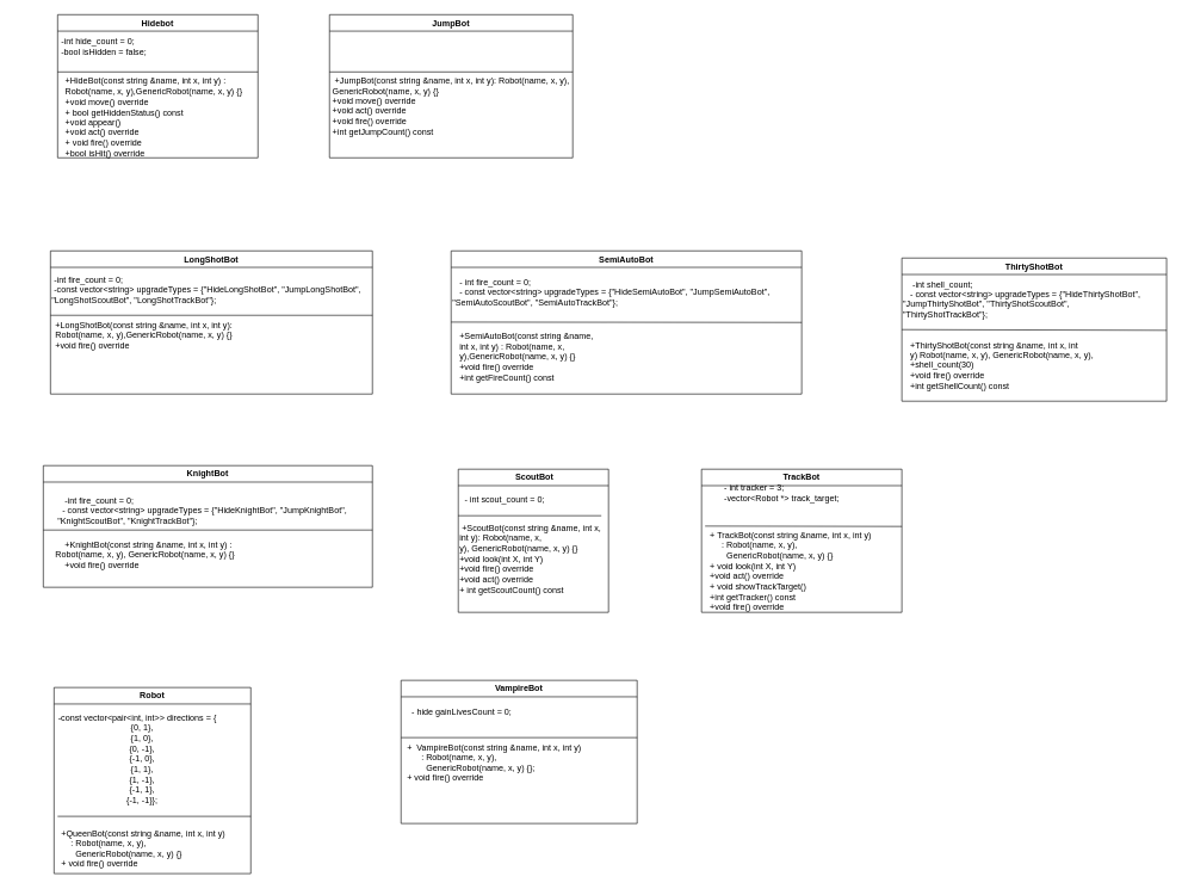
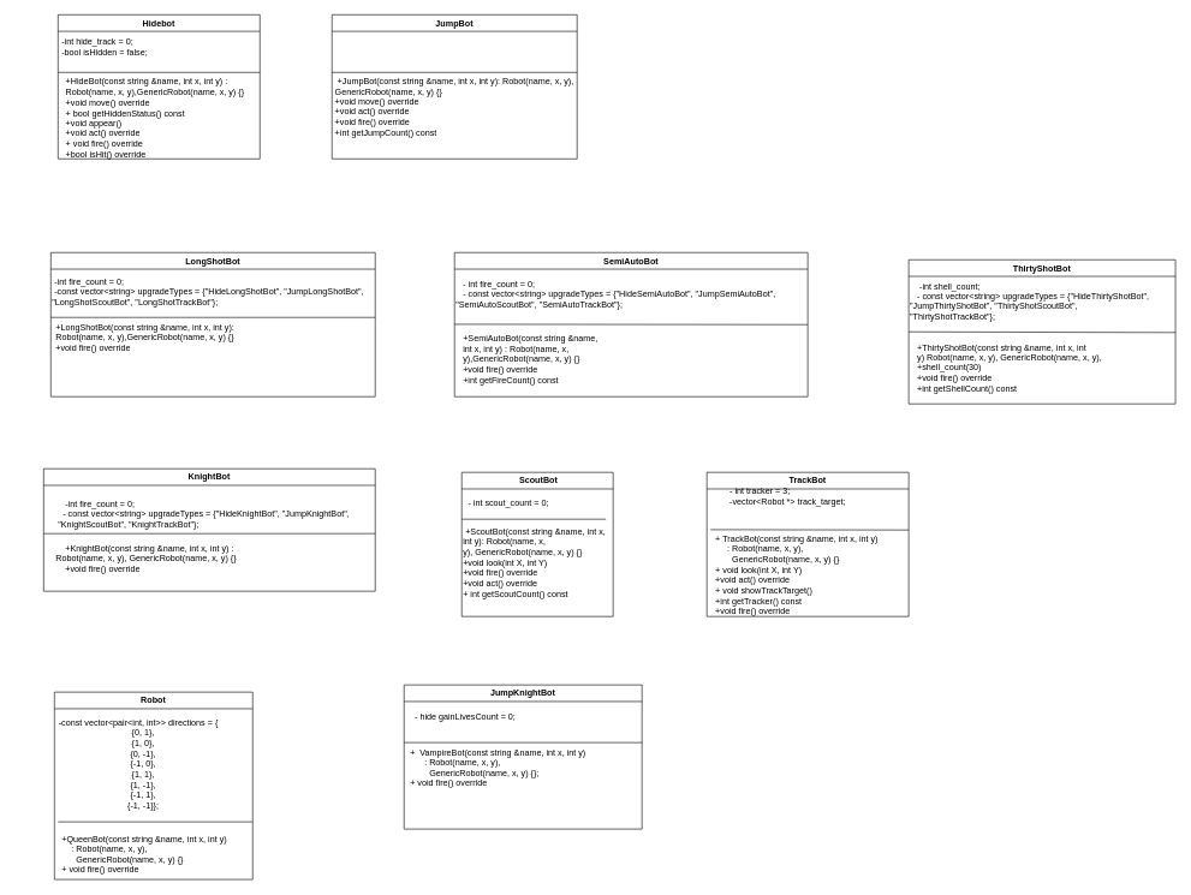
  <mxCell id="0" />
  <mxCell id="1" parent="0" />
  <mxCell id="2" value="Hidebot" style="swimlane;whiteSpace=wrap;html=1;" vertex="1" parent="1"><mxGeometry x="80" y="20" width="280" height="200" as="geometry" /></mxCell>
- <mxCell id="3" value="&lt;div&gt;&amp;nbsp; &amp;nbsp; -int hide_count = 0;&lt;/div&gt;&lt;div&gt;&amp;nbsp; &amp;nbsp; -bool isHidden = false;&lt;/div&gt;" style="text;html=1;align=left;verticalAlign=middle;whiteSpace=wrap;rounded=0;" vertex="1" parent="2"><mxGeometry x="-10" y="30" width="170" height="30" as="geometry" /></mxCell>
+ <mxCell id="3" value="&lt;div&gt;&amp;nbsp; &amp;nbsp; -int hide_track = 0;&lt;/div&gt;&lt;div&gt;&amp;nbsp; &amp;nbsp; -bool isHidden = false;&lt;/div&gt;" style="text;html=1;align=left;verticalAlign=middle;whiteSpace=wrap;rounded=0;" vertex="1" parent="2"><mxGeometry x="-10" y="30" width="170" height="30" as="geometry" /></mxCell>
  <mxCell id="4" value="&lt;div style=&quot;text-align: left;&quot;&gt;+HideBot(const string &amp;amp;name, int x, int y)&lt;span style=&quot;background-color: transparent; color: light-dark(rgb(0, 0, 0), rgb(255, 255, 255));&quot;&gt;&amp;nbsp;: Robot(name, x, y),&lt;/span&gt;&lt;span style=&quot;background-color: transparent; color: light-dark(rgb(0, 0, 0), rgb(255, 255, 255));&quot;&gt;GenericRobot(name, x, y) {}&lt;/span&gt;&lt;/div&gt;&lt;div style=&quot;text-align: left;&quot;&gt;&lt;span style=&quot;background-color: transparent; color: light-dark(rgb(0, 0, 0), rgb(255, 255, 255));&quot;&gt;+void move() override&lt;/span&gt;&lt;/div&gt;&lt;div style=&quot;text-align: left;&quot;&gt;+ bool getHiddenStatus() const&lt;/div&gt;&lt;div style=&quot;text-align: left;&quot;&gt;+void appear()&lt;/div&gt;&lt;div style=&quot;text-align: left;&quot;&gt;+void act() override&lt;/div&gt;&lt;div style=&quot;text-align: left;&quot;&gt;+ void fire() override&lt;/div&gt;&lt;div style=&quot;text-align: left;&quot;&gt;+bool isHit() override&lt;/div&gt;&lt;div style=&quot;text-align: left;&quot;&gt;&lt;br&gt;&lt;/div&gt;&lt;div&gt;&lt;br&gt;&lt;/div&gt;&lt;div&gt;&lt;br&gt;&lt;/div&gt;" style="text;html=1;align=center;verticalAlign=middle;whiteSpace=wrap;rounded=0;" vertex="1" parent="2"><mxGeometry x="10" y="150" width="270" height="30" as="geometry" /></mxCell>
  <mxCell id="5" value="" style="endArrow=none;html=1;rounded=0;" edge="1" parent="1"><mxGeometry width="50" height="50" relative="1" as="geometry"><mxPoint x="80" y="100" as="sourcePoint" /><mxPoint x="360" y="100" as="targetPoint" /></mxGeometry></mxCell>
  <mxCell id="6" value="JumpBot" style="swimlane;whiteSpace=wrap;html=1;" vertex="1" parent="1"><mxGeometry x="460" y="20" width="340" height="200" as="geometry" /></mxCell>
  <mxCell id="7" value="" style="endArrow=none;html=1;rounded=0;" edge="1" parent="6"><mxGeometry width="50" height="50" relative="1" as="geometry"><mxPoint y="80" as="sourcePoint" /><mxPoint x="340" y="80" as="targetPoint" /></mxGeometry></mxCell>
  <mxCell id="8" value="&lt;div style=&quot;text-align: left;&quot;&gt;&amp;nbsp;+JumpBot(const string &amp;amp;name, int x, int y)&lt;span style=&quot;background-color: transparent; color: light-dark(rgb(0, 0, 0), rgb(255, 255, 255));&quot;&gt;: Robot(name, x, y),&lt;/span&gt;&lt;/div&gt;&lt;div style=&quot;text-align: left;&quot;&gt;GenericRobot(name, x, y) {}&lt;/div&gt;&lt;div style=&quot;text-align: left;&quot;&gt;&lt;span style=&quot;background-color: transparent; color: light-dark(rgb(0, 0, 0), rgb(255, 255, 255));&quot;&gt;+void move() override&lt;/span&gt;&lt;/div&gt;&lt;div style=&quot;text-align: left;&quot;&gt;+void act() override&lt;/div&gt;&lt;div style=&quot;text-align: left;&quot;&gt;+void fire() override&lt;/div&gt;&lt;div style=&quot;text-align: left;&quot;&gt;+int getJumpCount() const&lt;/div&gt;&lt;div&gt;&lt;br&gt;&lt;/div&gt;" style="text;html=1;align=center;verticalAlign=middle;whiteSpace=wrap;rounded=0;" vertex="1" parent="6"><mxGeometry y="120" width="340" height="30" as="geometry" /></mxCell>
  <mxCell id="9" value="LongShotBot" style="swimlane;whiteSpace=wrap;html=1;" vertex="1" parent="1"><mxGeometry x="70" y="350" width="450" height="200" as="geometry" /></mxCell>
  <mxCell id="10" value="&lt;div&gt;&amp;nbsp;-int fire_count = 0;&lt;/div&gt;&lt;div&gt;&amp;nbsp;-const vector&amp;lt;string&amp;gt; upgradeTypes = {&quot;HideLongShotBot&quot;, &quot;JumpLongShotBot&quot;, &quot;LongShotScoutBot&quot;, &quot;LongShotTrackBot&quot;};&lt;/div&gt;" style="text;html=1;align=left;verticalAlign=middle;whiteSpace=wrap;rounded=0;" vertex="1" parent="9"><mxGeometry y="40" width="450" height="30" as="geometry" /></mxCell>
  <mxCell id="11" value="&lt;div&gt;+LongShotBot(const string &amp;amp;name, int x, int y)&lt;span style=&quot;background-color: transparent; color: light-dark(rgb(0, 0, 0), rgb(255, 255, 255));&quot;&gt;: Robot(name, x, y),&lt;/span&gt;&lt;span style=&quot;background-color: transparent; color: light-dark(rgb(0, 0, 0), rgb(255, 255, 255));&quot;&gt;GenericRobot(name, x, y) {}&lt;/span&gt;&lt;/div&gt;&lt;div&gt;&lt;span style=&quot;background-color: transparent; color: light-dark(rgb(0, 0, 0), rgb(255, 255, 255));&quot;&gt;+void fire() override&lt;/span&gt;&lt;/div&gt;&lt;div&gt;&lt;br&gt;&lt;/div&gt;" style="text;html=1;align=left;verticalAlign=middle;whiteSpace=wrap;rounded=0;" vertex="1" parent="9"><mxGeometry x="5" y="110" width="290" height="30" as="geometry" /></mxCell>
  <mxCell id="12" value="" style="endArrow=none;html=1;rounded=0;" edge="1" parent="1"><mxGeometry width="50" height="50" relative="1" as="geometry"><mxPoint x="70" y="440" as="sourcePoint" /><mxPoint x="520" y="440" as="targetPoint" /></mxGeometry></mxCell>
  <mxCell id="13" value="SemiAutoBot" style="swimlane;whiteSpace=wrap;html=1;" vertex="1" parent="1"><mxGeometry x="630" y="350" width="490" height="200" as="geometry" /></mxCell>
  <mxCell id="14" value="&lt;div&gt;+SemiAutoBot(const string &amp;amp;name, int x, int y)&lt;span style=&quot;background-color: transparent; color: light-dark(rgb(0, 0, 0), rgb(255, 255, 255));&quot;&gt;&amp;nbsp;: Robot(name, x, y),&lt;/span&gt;&lt;span style=&quot;background-color: transparent; color: light-dark(rgb(0, 0, 0), rgb(255, 255, 255));&quot;&gt;GenericRobot(name, x, y) {}&lt;/span&gt;&lt;/div&gt;&lt;div&gt;&lt;span style=&quot;background-color: transparent; color: light-dark(rgb(0, 0, 0), rgb(255, 255, 255));&quot;&gt;+void fire() override&lt;/span&gt;&lt;/div&gt;&lt;div&gt;+int getFireCount() const&lt;/div&gt;&lt;div&gt;&lt;br&gt;&lt;/div&gt;" style="text;html=1;align=left;verticalAlign=middle;whiteSpace=wrap;rounded=0;" vertex="1" parent="13"><mxGeometry x="10" y="140" width="200" height="30" as="geometry" /></mxCell>
  <mxCell id="15" value="&lt;div&gt;&amp;nbsp; &amp;nbsp;- int fire_count = 0;&lt;/div&gt;&lt;div&gt;&amp;nbsp; &amp;nbsp;- const vector&amp;lt;string&amp;gt; upgradeTypes = {&quot;HideSemiAutoBot&quot;, &quot;JumpSemiAutoBot&quot;, &quot;SemiAutoScoutBot&quot;, &quot;SemiAutoTrackBot&quot;};&lt;/div&gt;&lt;div&gt;&lt;br&gt;&lt;/div&gt;" style="text;html=1;align=left;verticalAlign=middle;whiteSpace=wrap;rounded=0;" vertex="1" parent="13"><mxGeometry y="50" width="490" height="30" as="geometry" /></mxCell>
  <mxCell id="16" value="" style="endArrow=none;html=1;rounded=0;entryX=1;entryY=0.5;entryDx=0;entryDy=0;" edge="1" parent="13" target="13"><mxGeometry width="50" height="50" relative="1" as="geometry"><mxPoint y="99.5" as="sourcePoint" /><mxPoint x="480" y="100" as="targetPoint" /></mxGeometry></mxCell>
  <mxCell id="17" value="&lt;div&gt;&lt;br&gt;&lt;/div&gt;" style="text;strokeColor=none;fillColor=none;align=left;verticalAlign=middle;spacingLeft=4;spacingRight=4;overflow=hidden;points=[[0,0.5],[1,0.5]];portConstraint=eastwest;rotatable=0;whiteSpace=wrap;html=1;" vertex="1" parent="1"><mxGeometry x="320" y="740" width="290" height="30" as="geometry" /></mxCell>
  <mxCell id="18" value="ThirtyShotBot" style="swimlane;whiteSpace=wrap;html=1;" vertex="1" parent="1"><mxGeometry x="1260" y="360" width="370" height="200" as="geometry" /></mxCell>
  <mxCell id="19" value="&lt;div&gt;&amp;nbsp; &amp;nbsp; -int shell_count;&lt;/div&gt;&lt;div&gt;&amp;nbsp; &amp;nbsp;- const vector&amp;lt;string&amp;gt; upgradeTypes = {&quot;HideThirtyShotBot&quot;, &quot;JumpThirtyShotBot&quot;, &quot;ThirtyShotScoutBot&quot;, &quot;ThirtyShotTrackBot&quot;};&lt;/div&gt;&lt;div&gt;&lt;br&gt;&lt;/div&gt;" style="text;html=1;align=left;verticalAlign=middle;whiteSpace=wrap;rounded=0;" vertex="1" parent="18"><mxGeometry y="50" width="342.5" height="30" as="geometry" /></mxCell>
  <mxCell id="20" value="" style="endArrow=none;html=1;rounded=0;" edge="1" parent="18"><mxGeometry width="50" height="50" relative="1" as="geometry"><mxPoint y="100" as="sourcePoint" /><mxPoint x="370" y="101" as="targetPoint" /></mxGeometry></mxCell>
  <mxCell id="21" value="&lt;div&gt;+ThirtyShotBot(const string &amp;amp;name, int x, int y)&lt;span style=&quot;background-color: transparent; color: light-dark(rgb(0, 0, 0), rgb(255, 255, 255));&quot;&gt;&amp;nbsp;Robot(name, x, y),&lt;/span&gt;&lt;span style=&quot;background-color: transparent; color: light-dark(rgb(0, 0, 0), rgb(255, 255, 255));&quot;&gt;&amp;nbsp;GenericRobot(name, x, y),&lt;/span&gt;&lt;/div&gt;&lt;div&gt;+shell_count(30)&lt;/div&gt;&lt;div&gt;+void fire() override&lt;/div&gt;&lt;div&gt;+int getShellCount() const&lt;/div&gt;" style="text;html=1;align=left;verticalAlign=middle;whiteSpace=wrap;rounded=0;" vertex="1" parent="18"><mxGeometry x="10" y="130" width="260" height="40" as="geometry" /></mxCell>
  <mxCell id="22" value="KnightBot" style="swimlane;whiteSpace=wrap;html=1;" vertex="1" parent="1"><mxGeometry x="60" y="650" width="460" height="170" as="geometry" /></mxCell>
  <mxCell id="23" value="" style="endArrow=none;html=1;rounded=0;" edge="1" parent="22"><mxGeometry width="50" height="50" relative="1" as="geometry"><mxPoint y="90" as="sourcePoint" /><mxPoint x="460" y="90" as="targetPoint" /></mxGeometry></mxCell>
  <mxCell id="24" value="&lt;div&gt;&amp;nbsp; &amp;nbsp; +KnightBot(const string &amp;amp;name, int x, int y)&lt;span style=&quot;background-color: transparent; color: light-dark(rgb(0, 0, 0), rgb(255, 255, 255));&quot;&gt;&amp;nbsp;: Robot(name, x, y),&lt;/span&gt;&lt;span style=&quot;background-color: transparent; color: light-dark(rgb(0, 0, 0), rgb(255, 255, 255));&quot;&gt;&amp;nbsp;GenericRobot(name, x, y) {}&lt;/span&gt;&lt;/div&gt;&lt;div&gt;&lt;span style=&quot;background-color: transparent; color: light-dark(rgb(0, 0, 0), rgb(255, 255, 255));&quot;&gt;&amp;nbsp; &amp;nbsp; +void fire() override&lt;/span&gt;&lt;/div&gt;" style="text;html=1;align=left;verticalAlign=middle;whiteSpace=wrap;rounded=0;" vertex="1" parent="22"><mxGeometry x="15" y="110" width="320" height="30" as="geometry" /></mxCell>
  <mxCell id="25" value="&lt;div&gt;&amp;nbsp; &amp;nbsp; -int fire_count = 0;&lt;/div&gt;&lt;div style=&quot;&quot;&gt;&amp;nbsp; &amp;nbsp;- const vector&amp;lt;string&amp;gt; upgradeTypes = {&quot;HideKnightBot&quot;, &quot;JumpKnightBot&quot;,&lt;/div&gt;&lt;div style=&quot;&quot;&gt;&amp;nbsp;&quot;KnightScoutBot&quot;, &quot;KnightTrackBot&quot;};&lt;/div&gt;" style="text;html=1;align=left;verticalAlign=middle;resizable=0;points=[];autosize=1;strokeColor=none;fillColor=none;" vertex="1" parent="1"><mxGeometry x="75" y="683" width="430" height="60" as="geometry" /></mxCell>
  <mxCell id="26" value="&amp;nbsp;ScoutBot" style="swimlane;whiteSpace=wrap;html=1;" vertex="1" parent="1"><mxGeometry x="640" y="655" width="210" height="200" as="geometry" /></mxCell>
  <mxCell id="27" value="- int scout_count = 0;" style="text;html=1;align=center;verticalAlign=middle;whiteSpace=wrap;rounded=0;" vertex="1" parent="26"><mxGeometry y="28" width="130" height="30" as="geometry" /></mxCell>
  <mxCell id="28" value="&lt;div&gt;&amp;nbsp;+ScoutBot(const string &amp;amp;name, int x, int y)&lt;span style=&quot;background-color: transparent; color: light-dark(rgb(0, 0, 0), rgb(255, 255, 255));&quot;&gt;: Robot(name, x, y),&lt;/span&gt;&lt;span style=&quot;background-color: transparent; color: light-dark(rgb(0, 0, 0), rgb(255, 255, 255));&quot;&gt;&amp;nbsp;GenericRobot(name, x, y) {}&lt;/span&gt;&lt;/div&gt;&lt;div&gt;&lt;span style=&quot;background-color: transparent; color: light-dark(rgb(0, 0, 0), rgb(255, 255, 255));&quot;&gt;+void look(int X, int Y)&lt;/span&gt;&lt;/div&gt;&lt;div&gt;+void fire() override&lt;/div&gt;&lt;div&gt;+void act() override&lt;/div&gt;&lt;div&gt;+ int getScoutCount() const&lt;/div&gt;&lt;div&gt;&lt;br&gt;&lt;/div&gt;&lt;div&gt;&lt;br&gt;&lt;/div&gt;" style="text;html=1;align=left;verticalAlign=middle;whiteSpace=wrap;rounded=0;" vertex="1" parent="26"><mxGeometry y="125" width="210" height="30" as="geometry" /></mxCell>
  <mxCell id="29" value="" style="endArrow=none;html=1;rounded=0;" edge="1" parent="1"><mxGeometry width="50" height="50" relative="1" as="geometry"><mxPoint x="640" y="720" as="sourcePoint" /><mxPoint x="840" y="720" as="targetPoint" /></mxGeometry></mxCell>
  <mxCell id="30" value="TrackBot" style="swimlane;whiteSpace=wrap;html=1;" vertex="1" parent="1"><mxGeometry x="980" y="655" width="280" height="200" as="geometry" /></mxCell>
  <mxCell id="31" value="&lt;div&gt;&amp;nbsp; &amp;nbsp;- int tracker = 3;&lt;/div&gt;&lt;div&gt;&amp;nbsp; &amp;nbsp;-vector&amp;lt;Robot *&amp;gt; track_target;&lt;/div&gt;" style="text;html=1;align=left;verticalAlign=middle;whiteSpace=wrap;rounded=0;" vertex="1" parent="30"><mxGeometry x="20" y="18" width="190" height="30" as="geometry" /></mxCell>
  <mxCell id="32" value="" style="endArrow=none;html=1;rounded=0;" edge="1" parent="30"><mxGeometry width="50" height="50" relative="1" as="geometry"><mxPoint x="5" y="79.5" as="sourcePoint" /><mxPoint x="280" y="80" as="targetPoint" /></mxGeometry></mxCell>
  <mxCell id="33" value="&lt;div&gt;&amp;nbsp; &amp;nbsp;+ TrackBot(const string &amp;amp;name, int x, int y)&lt;/div&gt;&lt;div&gt;&amp;nbsp; &amp;nbsp; &amp;nbsp; &amp;nbsp; : Robot(name, x, y),&lt;/div&gt;&lt;div&gt;&amp;nbsp; &amp;nbsp; &amp;nbsp; &amp;nbsp; &amp;nbsp; GenericRobot(name, x, y) {}&lt;/div&gt;&lt;div&gt;&amp;nbsp; &amp;nbsp;+ void look(int X, int Y)&lt;/div&gt;&lt;div&gt;&lt;div&gt;&amp;nbsp; &amp;nbsp;+void act() override&lt;/div&gt;&lt;/div&gt;&lt;div&gt;&lt;span style=&quot;background-color: transparent; color: light-dark(rgb(0, 0, 0), rgb(255, 255, 255));&quot;&gt;&amp;nbsp; &amp;nbsp;+ void showTrackTarget()&lt;/span&gt;&lt;/div&gt;&lt;div&gt;&amp;nbsp; &amp;nbsp;+int getTracker() const&lt;/div&gt;&lt;div&gt;&lt;div&gt;&amp;nbsp; &amp;nbsp;+void fire() override&lt;/div&gt;&lt;/div&gt;&lt;div&gt;&lt;br&gt;&lt;/div&gt;" style="text;html=1;align=left;verticalAlign=middle;whiteSpace=wrap;rounded=0;" vertex="1" parent="30"><mxGeometry y="135" width="280" height="30" as="geometry" /></mxCell>
  <mxCell id="34" value="Robot" style="swimlane;whiteSpace=wrap;html=1;" vertex="1" parent="1"><mxGeometry x="75" y="960" width="275" height="260" as="geometry" /></mxCell>
  <mxCell id="35" value="&lt;div&gt;&amp;nbsp; &amp;nbsp; -const vector&amp;lt;pair&amp;lt;int, int&amp;gt;&amp;gt; directions = {&lt;/div&gt;&lt;div&gt;&amp;nbsp; &amp;nbsp; &amp;nbsp; &amp;nbsp; {0, 1},&lt;/div&gt;&lt;div&gt;&amp;nbsp; &amp;nbsp; &amp;nbsp; &amp;nbsp; {1, 0},&lt;/div&gt;&lt;div&gt;&amp;nbsp; &amp;nbsp; &amp;nbsp; &amp;nbsp; {0, -1},&lt;/div&gt;&lt;div&gt;&amp;nbsp; &amp;nbsp; &amp;nbsp; &amp;nbsp; {-1, 0},&lt;/div&gt;&lt;div&gt;&amp;nbsp; &amp;nbsp; &amp;nbsp; &amp;nbsp; {1, 1},&lt;/div&gt;&lt;div&gt;&amp;nbsp; &amp;nbsp; &amp;nbsp; &amp;nbsp; {1, -1},&lt;/div&gt;&lt;div&gt;&amp;nbsp; &amp;nbsp; &amp;nbsp; &amp;nbsp; {-1, 1},&lt;/div&gt;&lt;div&gt;&amp;nbsp; &amp;nbsp; &amp;nbsp; &amp;nbsp; {-1, -1}};&lt;/div&gt;" style="text;html=1;align=center;verticalAlign=middle;whiteSpace=wrap;rounded=0;" vertex="1" parent="34"><mxGeometry x="-55" y="85" width="330" height="30" as="geometry" /></mxCell>
  <mxCell id="36" value="&lt;div&gt;&amp;nbsp; &amp;nbsp; +QueenBot(const string &amp;amp;name, int x, int y)&lt;/div&gt;&lt;div&gt;&amp;nbsp; &amp;nbsp; &amp;nbsp; &amp;nbsp; : Robot(name, x, y),&lt;/div&gt;&lt;div&gt;&amp;nbsp; &amp;nbsp; &amp;nbsp; &amp;nbsp; &amp;nbsp; GenericRobot(name, x, y) {}&lt;/div&gt;&lt;div&gt;&lt;span style=&quot;background-color: transparent; color: light-dark(rgb(0, 0, 0), rgb(255, 255, 255));&quot;&gt;&amp;nbsp; &amp;nbsp; + void fire() override&lt;/span&gt;&lt;/div&gt;" style="text;html=1;align=left;verticalAlign=middle;whiteSpace=wrap;rounded=0;" vertex="1" parent="34"><mxGeometry x="-5" y="210" width="270" height="30" as="geometry" /></mxCell>
  <mxCell id="37" value="" style="endArrow=none;html=1;rounded=0;" edge="1" parent="1"><mxGeometry width="50" height="50" relative="1" as="geometry"><mxPoint x="80" y="1140" as="sourcePoint" /><mxPoint x="350" y="1140" as="targetPoint" /></mxGeometry></mxCell>
- <mxCell id="38" value="VampireBot" style="swimlane;whiteSpace=wrap;html=1;" vertex="1" parent="1"><mxGeometry x="560" y="950" width="330" height="200" as="geometry" /></mxCell>
+ <mxCell id="38" value="JumpKnightBot" style="swimlane;whiteSpace=wrap;html=1;" vertex="1" parent="1"><mxGeometry x="560" y="950" width="330" height="200" as="geometry" /></mxCell>
  <mxCell id="39" value="&amp;nbsp; &amp;nbsp;- hide gainLivesCount = 0;" style="text;html=1;align=center;verticalAlign=middle;whiteSpace=wrap;rounded=0;" vertex="1" parent="38"><mxGeometry x="-20" y="30" width="200" height="30" as="geometry" /></mxCell>
  <mxCell id="40" value="" style="endArrow=none;html=1;rounded=0;" edge="1" parent="38"><mxGeometry width="50" height="50" relative="1" as="geometry"><mxPoint y="80" as="sourcePoint" /><mxPoint x="330" y="80" as="targetPoint" /></mxGeometry></mxCell>
  <mxCell id="41" value="&lt;div&gt;&amp;nbsp; +&amp;nbsp; VampireBot(const string &amp;amp;name, int x, int y)&lt;/div&gt;&lt;div&gt;&amp;nbsp; &amp;nbsp; &amp;nbsp; &amp;nbsp; : Robot(name, x, y),&lt;/div&gt;&lt;div&gt;&amp;nbsp; &amp;nbsp; &amp;nbsp; &amp;nbsp; &amp;nbsp; GenericRobot(name, x, y) {};&lt;/div&gt;&lt;div&gt;&lt;span style=&quot;background-color: transparent; color: light-dark(rgb(0, 0, 0), rgb(255, 255, 255));&quot;&gt;&amp;nbsp; + void fire() override&lt;/span&gt;&lt;/div&gt;" style="text;html=1;align=left;verticalAlign=middle;whiteSpace=wrap;rounded=0;" vertex="1" parent="38"><mxGeometry y="100" width="330" height="30" as="geometry" /></mxCell>
